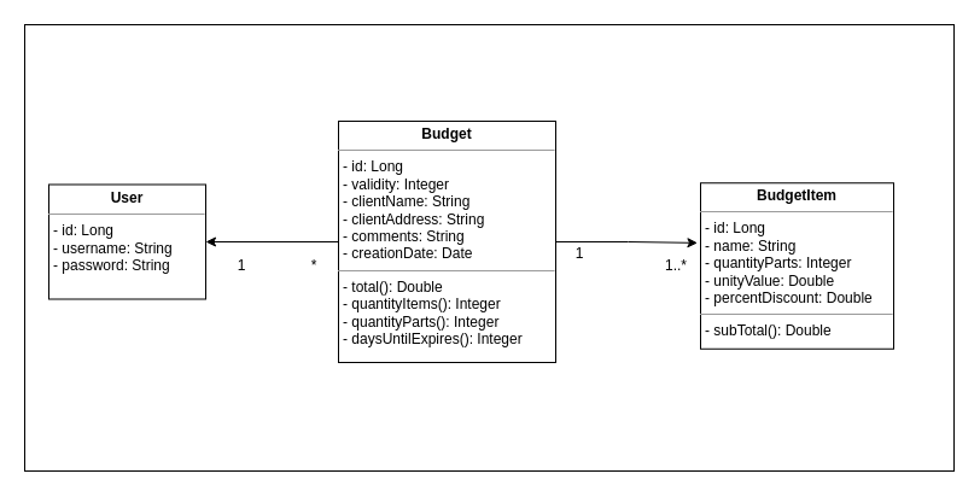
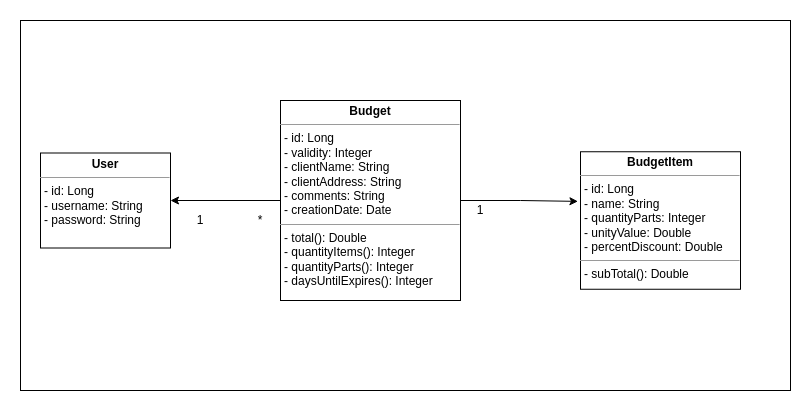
  <mxCell id="0" />
  <mxCell id="1" parent="0" />
  <mxCell id="2" value="" style="rounded=0;whiteSpace=wrap;html=1;shadow=0;sketch=0;" vertex="1" parent="1"><mxGeometry x="20" y="20" width="770" height="370" as="geometry" /></mxCell>
  <mxCell id="3" value="&lt;p style=&quot;margin: 0px ; margin-top: 4px ; text-align: center&quot;&gt;&lt;b&gt;User&lt;/b&gt;&lt;/p&gt;&lt;hr size=&quot;1&quot;&gt;&lt;p style=&quot;margin: 0px ; margin-left: 4px&quot;&gt;- id: Long&lt;/p&gt;&lt;p style=&quot;margin: 0px ; margin-left: 4px&quot;&gt;- username: String&lt;/p&gt;&lt;p style=&quot;margin: 0px ; margin-left: 4px&quot;&gt;- password: String&lt;/p&gt;" style="verticalAlign=top;align=left;overflow=fill;fontSize=12;fontFamily=Helvetica;html=1;rounded=0;shadow=0;sketch=0;" vertex="1" parent="1"><mxGeometry x="40" y="152.5" width="130" height="95" as="geometry" /></mxCell>
  <mxCell id="4" style="edgeStyle=orthogonalEdgeStyle;rounded=0;orthogonalLoop=1;jettySize=auto;html=1;entryX=1;entryY=0.5;entryDx=0;entryDy=0;" edge="1" parent="1" source="6" target="3"><mxGeometry relative="1" as="geometry" /></mxCell>
  <mxCell id="5" style="edgeStyle=orthogonalEdgeStyle;rounded=0;orthogonalLoop=1;jettySize=auto;html=1;entryX=-0.016;entryY=0.361;entryDx=0;entryDy=0;entryPerimeter=0;" edge="1" parent="1" source="6" target="7"><mxGeometry relative="1" as="geometry" /></mxCell>
  <mxCell id="6" value="&lt;p style=&quot;margin: 0px ; margin-top: 4px ; text-align: center&quot;&gt;&lt;b&gt;Budget&lt;/b&gt;&lt;/p&gt;&lt;hr size=&quot;1&quot;&gt;&lt;p style=&quot;margin: 0px ; margin-left: 4px&quot;&gt;- id: Long&lt;/p&gt;&lt;p style=&quot;margin: 0px ; margin-left: 4px&quot;&gt;- validity: Integer&lt;/p&gt;&lt;p style=&quot;margin: 0px ; margin-left: 4px&quot;&gt;- clientName: String&lt;/p&gt;&lt;p style=&quot;margin: 0px ; margin-left: 4px&quot;&gt;- clientAddress: String&lt;/p&gt;&lt;p style=&quot;margin: 0px ; margin-left: 4px&quot;&gt;- comments: String&lt;/p&gt;&lt;p style=&quot;margin: 0px ; margin-left: 4px&quot;&gt;- creationDate: Date&lt;/p&gt;&lt;hr size=&quot;1&quot;&gt;&lt;p style=&quot;margin: 0px ; margin-left: 4px&quot;&gt;- total(): Double&lt;/p&gt;&lt;p style=&quot;margin: 0px ; margin-left: 4px&quot;&gt;- quantityItems(): Integer&lt;/p&gt;&lt;p style=&quot;margin: 0px ; margin-left: 4px&quot;&gt;- quantityParts(): Integer&lt;/p&gt;&lt;p style=&quot;margin: 0px ; margin-left: 4px&quot;&gt;- daysUntilExpires(): Integer&lt;/p&gt;" style="verticalAlign=top;align=left;overflow=fill;fontSize=12;fontFamily=Helvetica;html=1;rounded=0;shadow=0;sketch=0;" vertex="1" parent="1"><mxGeometry x="280" y="100" width="180" height="200" as="geometry" /></mxCell>
  <mxCell id="7" value="&lt;p style=&quot;margin: 0px ; margin-top: 4px ; text-align: center&quot;&gt;&lt;b&gt;BudgetItem&lt;/b&gt;&lt;/p&gt;&lt;hr size=&quot;1&quot;&gt;&lt;p style=&quot;margin: 0px ; margin-left: 4px&quot;&gt;- id: Long&lt;/p&gt;&lt;p style=&quot;margin: 0px ; margin-left: 4px&quot;&gt;- name: String&lt;/p&gt;&lt;p style=&quot;margin: 0px ; margin-left: 4px&quot;&gt;- quantityParts: Integer&lt;/p&gt;&lt;p style=&quot;margin: 0px ; margin-left: 4px&quot;&gt;- unityValue: Double&lt;/p&gt;&lt;p style=&quot;margin: 0px ; margin-left: 4px&quot;&gt;- percentDiscount: Double&lt;/p&gt;&lt;hr size=&quot;1&quot;&gt;&lt;p style=&quot;margin: 0px ; margin-left: 4px&quot;&gt;- subTotal(): Double&lt;/p&gt;" style="verticalAlign=top;align=left;overflow=fill;fontSize=12;fontFamily=Helvetica;html=1;rounded=0;shadow=0;sketch=0;" vertex="1" parent="1"><mxGeometry x="580" y="151.25" width="160" height="137.5" as="geometry" /></mxCell>
  <mxCell id="8" value="1" style="text;html=1;strokeColor=none;fillColor=none;align=center;verticalAlign=middle;whiteSpace=wrap;rounded=0;shadow=0;sketch=0;" vertex="1" parent="1"><mxGeometry x="180" y="210" width="40" height="20" as="geometry" /></mxCell>
  <mxCell id="9" value="*" style="text;html=1;strokeColor=none;fillColor=none;align=center;verticalAlign=middle;whiteSpace=wrap;rounded=0;shadow=0;sketch=0;" vertex="1" parent="1"><mxGeometry x="240" y="210" width="40" height="20" as="geometry" /></mxCell>
- <mxCell id="10" value="1..*" style="text;html=1;strokeColor=none;fillColor=none;align=center;verticalAlign=middle;whiteSpace=wrap;rounded=0;shadow=0;sketch=0;" vertex="1" parent="1"><mxGeometry x="540" y="210" width="40" height="20" as="geometry" /></mxCell>
  <mxCell id="11" value="1" style="text;html=1;strokeColor=none;fillColor=none;align=center;verticalAlign=middle;whiteSpace=wrap;rounded=0;shadow=0;sketch=0;" vertex="1" parent="1"><mxGeometry x="460" y="200" width="40" height="20" as="geometry" /></mxCell>
